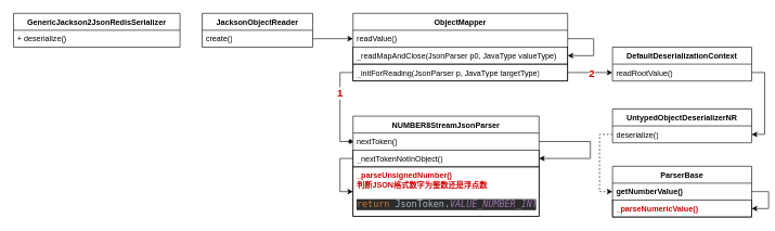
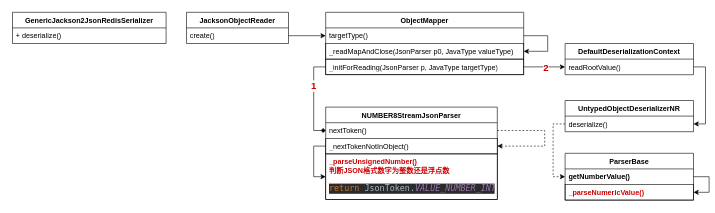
  <mxCell id="0" />
  <mxCell id="1" parent="0" />
  <mxCell id="2" value="GenericJackson2JsonRedisSerializer" style="swimlane;fontStyle=1;align=center;verticalAlign=top;childLayout=stackLayout;horizontal=1;startSize=26;horizontalStack=0;resizeParent=1;resizeParentMax=0;resizeLast=0;collapsible=1;marginBottom=0;whiteSpace=wrap;html=1;" vertex="1" parent="1"><mxGeometry x="20" y="20" width="256" height="52" as="geometry" /></mxCell>
  <mxCell id="3" value="+ deserialize()" style="text;strokeColor=none;fillColor=none;align=left;verticalAlign=top;spacingLeft=4;spacingRight=4;overflow=hidden;rotatable=0;points=[[0,0.5],[1,0.5]];portConstraint=eastwest;whiteSpace=wrap;html=1;" vertex="1" parent="2"><mxGeometry y="26" width="256" height="26" as="geometry" /></mxCell>
  <mxCell id="4" value="JacksonObjectReader" style="swimlane;fontStyle=1;align=center;verticalAlign=top;childLayout=stackLayout;horizontal=1;startSize=26;horizontalStack=0;resizeParent=1;resizeParentMax=0;resizeLast=0;collapsible=1;marginBottom=0;whiteSpace=wrap;html=1;" vertex="1" parent="1"><mxGeometry x="310" y="20" width="170" height="52" as="geometry" /></mxCell>
  <mxCell id="5" value="create()" style="text;strokeColor=none;fillColor=none;align=left;verticalAlign=top;spacingLeft=4;spacingRight=4;overflow=hidden;rotatable=0;points=[[0,0.5],[1,0.5]];portConstraint=eastwest;whiteSpace=wrap;html=1;" vertex="1" parent="4"><mxGeometry y="26" width="170" height="26" as="geometry" /></mxCell>
  <mxCell id="6" value="ObjectMapper" style="swimlane;fontStyle=1;align=center;verticalAlign=top;childLayout=stackLayout;horizontal=1;startSize=26;horizontalStack=0;resizeParent=1;resizeParentMax=0;resizeLast=0;collapsible=1;marginBottom=0;whiteSpace=wrap;html=1;" vertex="1" parent="1"><mxGeometry x="542" y="20" width="330" height="104" as="geometry" /></mxCell>
  <mxCell id="7" style="edgeStyle=orthogonalEdgeStyle;rounded=0;orthogonalLoop=1;jettySize=auto;html=1;entryX=1;entryY=0.5;entryDx=0;entryDy=0;" edge="1" parent="6" source="8" target="9"><mxGeometry relative="1" as="geometry"><Array as="points"><mxPoint x="370" y="39" /><mxPoint x="370" y="65" /></Array></mxGeometry></mxCell>
- <mxCell id="8" value="readValue()" style="text;strokeColor=none;fillColor=none;align=left;verticalAlign=top;spacingLeft=4;spacingRight=4;overflow=hidden;rotatable=0;points=[[0,0.5],[1,0.5]];portConstraint=eastwest;whiteSpace=wrap;html=1;" vertex="1" parent="6"><mxGeometry y="26" width="330" height="26" as="geometry" /></mxCell>
+ <mxCell id="8" value="targetType()" style="text;strokeColor=none;fillColor=none;align=left;verticalAlign=top;spacingLeft=4;spacingRight=4;overflow=hidden;rotatable=0;points=[[0,0.5],[1,0.5]];portConstraint=eastwest;whiteSpace=wrap;html=1;" vertex="1" parent="6"><mxGeometry y="26" width="330" height="26" as="geometry" /></mxCell>
  <mxCell id="9" value="_readMapAndClose(JsonParser p0, JavaType valueType)" style="text;strokeColor=default;fillColor=none;align=left;verticalAlign=top;spacingLeft=4;spacingRight=4;overflow=hidden;rotatable=0;points=[[0,0.5],[1,0.5]];portConstraint=eastwest;whiteSpace=wrap;html=1;" vertex="1" parent="6"><mxGeometry y="52" width="330" height="26" as="geometry" /></mxCell>
  <mxCell id="10" value="_initForReading(JsonParser p, JavaType targetType)" style="text;strokeColor=default;fillColor=none;align=left;verticalAlign=top;spacingLeft=4;spacingRight=4;overflow=hidden;rotatable=0;points=[[0,0.5],[1,0.5]];portConstraint=eastwest;whiteSpace=wrap;html=1;" vertex="1" parent="6"><mxGeometry y="78" width="330" height="26" as="geometry" /></mxCell>
  <mxCell id="11" style="edgeStyle=orthogonalEdgeStyle;rounded=0;orthogonalLoop=1;jettySize=auto;html=1;entryX=0;entryY=0.5;entryDx=0;entryDy=0;" edge="1" parent="1" source="5" target="8"><mxGeometry relative="1" as="geometry" /></mxCell>
  <mxCell id="12" value="NUMBER8StreamJsonParser" style="swimlane;fontStyle=1;align=center;verticalAlign=top;childLayout=stackLayout;horizontal=1;startSize=26;horizontalStack=0;resizeParent=1;resizeParentMax=0;resizeLast=0;collapsible=1;marginBottom=0;whiteSpace=wrap;html=1;" vertex="1" parent="1"><mxGeometry x="542" y="178" width="286" height="154" as="geometry" /></mxCell>
- <mxCell id="13" style="edgeStyle=orthogonalEdgeStyle;rounded=0;orthogonalLoop=1;jettySize=auto;html=1;exitX=1;exitY=0.5;exitDx=0;exitDy=0;entryX=1;entryY=0.5;entryDx=0;entryDy=0;" edge="1" parent="12" source="14" target="16"><mxGeometry relative="1" as="geometry"><Array as="points"><mxPoint x="365" y="39" /><mxPoint x="365" y="65" /></Array></mxGeometry></mxCell>
+ <mxCell id="13" style="edgeStyle=orthogonalEdgeStyle;rounded=0;orthogonalLoop=1;jettySize=auto;html=1;exitX=1;exitY=0.5;exitDx=0;exitDy=0;entryX=1;entryY=0.5;entryDx=0;entryDy=0;dashed=1;" edge="1" parent="12" source="14" target="16"><mxGeometry relative="1" as="geometry"><Array as="points"><mxPoint x="365" y="39" /><mxPoint x="365" y="65" /></Array></mxGeometry></mxCell>
  <mxCell id="14" value="nextToken()" style="text;strokeColor=none;fillColor=none;align=left;verticalAlign=top;spacingLeft=4;spacingRight=4;overflow=hidden;rotatable=0;points=[[0,0.5],[1,0.5]];portConstraint=eastwest;whiteSpace=wrap;html=1;" vertex="1" parent="12"><mxGeometry y="26" width="286" height="26" as="geometry" /></mxCell>
  <mxCell id="15" style="edgeStyle=orthogonalEdgeStyle;rounded=0;orthogonalLoop=1;jettySize=auto;html=1;entryX=0;entryY=0.5;entryDx=0;entryDy=0;" edge="1" parent="12" source="16" target="17"><mxGeometry relative="1" as="geometry" /></mxCell>
  <mxCell id="16" value="_nextTokenNotInObject()" style="text;strokeColor=default;fillColor=none;align=left;verticalAlign=top;spacingLeft=4;spacingRight=4;overflow=hidden;rotatable=0;points=[[0,0.5],[1,0.5]];portConstraint=eastwest;whiteSpace=wrap;html=1;" vertex="1" parent="12"><mxGeometry y="52" width="286" height="26" as="geometry" /></mxCell>
  <mxCell id="17" value="&lt;font style=&quot;color: rgb(204, 0, 0);&quot;&gt;&lt;b&gt;_parseUnsignedNumber()&amp;nbsp;&lt;/b&gt;&lt;/font&gt;&lt;div&gt;&lt;font style=&quot;color: rgb(204, 0, 0);&quot;&gt;&lt;b&gt;判断JSON格式数字为整数还是浮点数&lt;/b&gt;&lt;/font&gt;&lt;/div&gt;&lt;div&gt;&lt;font style=&quot;color: rgb(204, 0, 0); font-size: 14px;&quot;&gt;&lt;div style=&quot;background-color: rgb(43, 43, 43); color: rgb(169, 183, 198);&quot;&gt;&lt;pre style=&quot;font-family: &amp;quot;MesloLGS NF&amp;quot;, monospace;&quot;&gt;&lt;span style=&quot;color: rgb(204, 120, 50);&quot;&gt;return &lt;/span&gt;JsonToken.&lt;span style=&quot;color: rgb(152, 118, 170); font-style: italic;&quot;&gt;VALUE_NUMBER_INT&lt;/span&gt;&lt;/pre&gt;&lt;/div&gt;&lt;/font&gt;&lt;/div&gt;" style="text;strokeColor=default;fillColor=none;align=left;verticalAlign=top;spacingLeft=4;spacingRight=4;overflow=hidden;rotatable=0;points=[[0,0.5],[1,0.5]];portConstraint=eastwest;whiteSpace=wrap;html=1;" vertex="1" parent="12"><mxGeometry y="78" width="286" height="76" as="geometry" /></mxCell>
  <mxCell id="18" style="edgeStyle=orthogonalEdgeStyle;rounded=0;orthogonalLoop=1;jettySize=auto;html=1;entryX=0;entryY=0.5;entryDx=0;entryDy=0;endArrow=diamond;" edge="1" parent="1" source="10" target="14"><mxGeometry relative="1" as="geometry" /></mxCell>
  <mxCell id="19" value="&lt;font style=&quot;font-size: 16px; color: rgb(204, 0, 0);&quot;&gt;1&lt;/font&gt;" style="edgeLabel;html=1;align=center;verticalAlign=middle;resizable=0;points=[];fontStyle=1" vertex="1" connectable="0" parent="18"><mxGeometry x="-0.301" y="-1" relative="1" as="geometry"><mxPoint as="offset" /></mxGeometry></mxCell>
  <mxCell id="20" value="DefaultDeserializationContext" style="swimlane;fontStyle=1;align=center;verticalAlign=top;childLayout=stackLayout;horizontal=1;startSize=26;horizontalStack=0;resizeParent=1;resizeParentMax=0;resizeLast=0;collapsible=1;marginBottom=0;whiteSpace=wrap;html=1;" vertex="1" parent="1"><mxGeometry x="941" y="72" width="214" height="52" as="geometry" /></mxCell>
  <mxCell id="21" value="readRootValue()" style="text;strokeColor=none;fillColor=none;align=left;verticalAlign=top;spacingLeft=4;spacingRight=4;overflow=hidden;rotatable=0;points=[[0,0.5],[1,0.5]];portConstraint=eastwest;whiteSpace=wrap;html=1;" vertex="1" parent="20"><mxGeometry y="26" width="214" height="26" as="geometry" /></mxCell>
  <mxCell id="22" style="edgeStyle=orthogonalEdgeStyle;rounded=0;orthogonalLoop=1;jettySize=auto;html=1;entryX=0;entryY=0.5;entryDx=0;entryDy=0;" edge="1" parent="1" source="10" target="21"><mxGeometry relative="1" as="geometry" /></mxCell>
  <mxCell id="23" value="&lt;font style=&quot;font-size: 16px; color: rgb(204, 0, 0);&quot;&gt;2&lt;/font&gt;" style="edgeLabel;html=1;align=center;verticalAlign=middle;resizable=0;points=[];fontStyle=1" vertex="1" connectable="0" parent="22"><mxGeometry x="-0.123" y="-1" relative="1" as="geometry"><mxPoint x="6" y="-1" as="offset" /></mxGeometry></mxCell>
  <mxCell id="24" value="UntypedObjectDeserializerNR" style="swimlane;fontStyle=1;align=center;verticalAlign=top;childLayout=stackLayout;horizontal=1;startSize=26;horizontalStack=0;resizeParent=1;resizeParentMax=0;resizeLast=0;collapsible=1;marginBottom=0;whiteSpace=wrap;html=1;" vertex="1" parent="1"><mxGeometry x="941" y="167" width="214" height="52" as="geometry" /></mxCell>
  <mxCell id="25" value="deserialize()" style="text;strokeColor=none;fillColor=none;align=left;verticalAlign=top;spacingLeft=4;spacingRight=4;overflow=hidden;rotatable=0;points=[[0,0.5],[1,0.5]];portConstraint=eastwest;whiteSpace=wrap;html=1;" vertex="1" parent="24"><mxGeometry y="26" width="214" height="26" as="geometry" /></mxCell>
  <mxCell id="26" value="ParserBase" style="swimlane;fontStyle=1;align=center;verticalAlign=top;childLayout=stackLayout;horizontal=1;startSize=26;horizontalStack=0;resizeParent=1;resizeParentMax=0;resizeLast=0;collapsible=1;marginBottom=0;whiteSpace=wrap;html=1;" vertex="1" parent="1"><mxGeometry x="941" y="255" width="214" height="78" as="geometry" /></mxCell>
  <mxCell id="27" style="edgeStyle=orthogonalEdgeStyle;rounded=0;orthogonalLoop=1;jettySize=auto;html=1;exitX=1;exitY=0.5;exitDx=0;exitDy=0;entryX=1;entryY=0.5;entryDx=0;entryDy=0;" edge="1" parent="26" source="28" target="29"><mxGeometry relative="1" as="geometry"><Array as="points"><mxPoint x="240" y="39" /><mxPoint x="240" y="65" /></Array></mxGeometry></mxCell>
  <mxCell id="28" value="&lt;font style=&quot;color: rgb(0, 0, 0);&quot;&gt;&lt;b style=&quot;&quot;&gt;getNumberValue()&lt;/b&gt;&lt;/font&gt;" style="text;strokeColor=none;fillColor=none;align=left;verticalAlign=top;spacingLeft=4;spacingRight=4;overflow=hidden;rotatable=0;points=[[0,0.5],[1,0.5]];portConstraint=eastwest;whiteSpace=wrap;html=1;" vertex="1" parent="26"><mxGeometry y="26" width="214" height="26" as="geometry" /></mxCell>
  <mxCell id="29" value="&lt;font style=&quot;color: rgb(204, 0, 0);&quot;&gt;&lt;b&gt;_parseNumericValue()&lt;/b&gt;&lt;/font&gt;" style="text;strokeColor=default;fillColor=none;align=left;verticalAlign=top;spacingLeft=4;spacingRight=4;overflow=hidden;rotatable=0;points=[[0,0.5],[1,0.5]];portConstraint=eastwest;whiteSpace=wrap;html=1;" vertex="1" parent="26"><mxGeometry y="52" width="214" height="26" as="geometry" /></mxCell>
  <mxCell id="30" style="edgeStyle=orthogonalEdgeStyle;rounded=0;orthogonalLoop=1;jettySize=auto;html=1;exitX=1;exitY=0.5;exitDx=0;exitDy=0;entryX=1;entryY=0.5;entryDx=0;entryDy=0;" edge="1" parent="1" source="21" target="25"><mxGeometry relative="1" as="geometry" /></mxCell>
  <mxCell id="31" style="edgeStyle=orthogonalEdgeStyle;rounded=0;orthogonalLoop=1;jettySize=auto;html=1;exitX=0;exitY=0.5;exitDx=0;exitDy=0;entryX=0;entryY=0.5;entryDx=0;entryDy=0;dashed=1;" edge="1" parent="1" source="25" target="28"><mxGeometry relative="1" as="geometry" /></mxCell>
